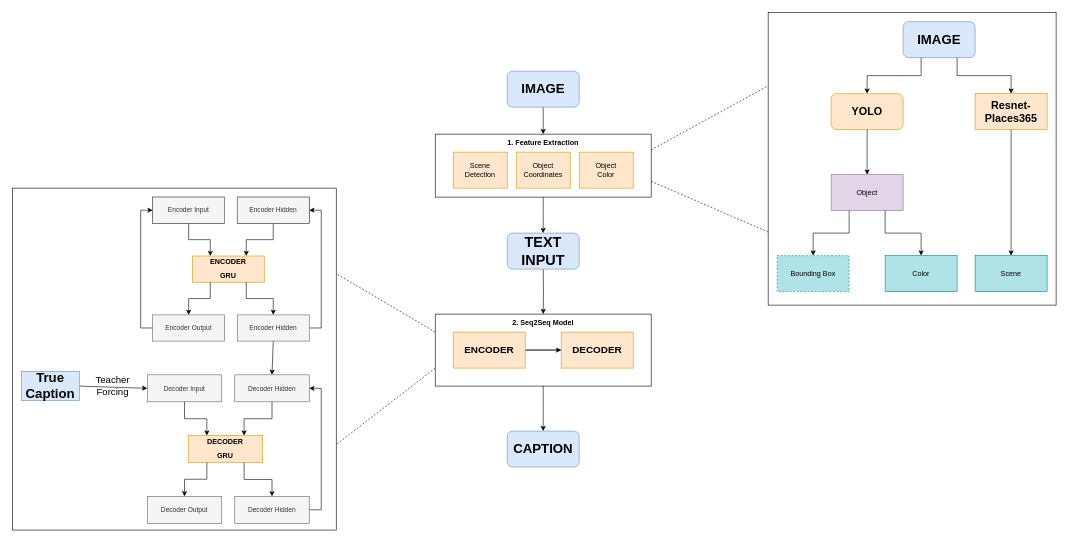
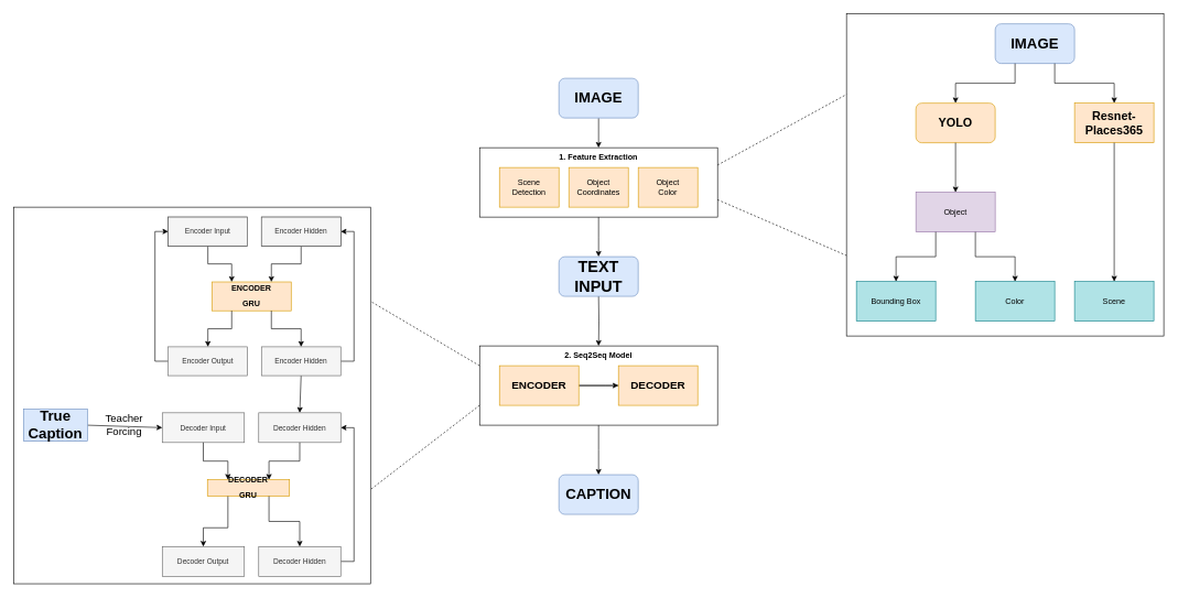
  <mxCell id="0" />
  <mxCell id="1" parent="0" />
  <mxCell id="2" value="" style="rounded=0;whiteSpace=wrap;html=1;fillColor=none;" parent="1" vertex="1"><mxGeometry x="20" y="313" width="540" height="570" as="geometry" /></mxCell>
  <mxCell id="3" style="edgeStyle=orthogonalEdgeStyle;rounded=0;orthogonalLoop=1;jettySize=auto;html=1;exitX=0.5;exitY=1;exitDx=0;exitDy=0;" parent="1" source="6" edge="1"><mxGeometry relative="1" as="geometry"><mxPoint x="905" y="718" as="targetPoint" /></mxGeometry></mxCell>
  <mxCell id="4" style="rounded=0;orthogonalLoop=1;jettySize=auto;html=1;exitX=0;exitY=0.25;exitDx=0;exitDy=0;entryX=1;entryY=0.25;entryDx=0;entryDy=0;dashed=1;endArrow=none;endFill=0;" parent="1" source="6" target="2" edge="1"><mxGeometry relative="1" as="geometry" /></mxCell>
  <mxCell id="5" style="rounded=0;orthogonalLoop=1;jettySize=auto;html=1;exitX=0;exitY=0.75;exitDx=0;exitDy=0;entryX=1;entryY=0.75;entryDx=0;entryDy=0;endArrow=none;dashed=1;endFill=0;" parent="1" source="6" target="2" edge="1"><mxGeometry relative="1" as="geometry" /></mxCell>
  <mxCell id="6" value="" style="rounded=0;whiteSpace=wrap;html=1;fillColor=none;strokeColor=default;" parent="1" vertex="1"><mxGeometry x="725" y="523" width="360" height="120" as="geometry" /></mxCell>
  <mxCell id="7" style="edgeStyle=orthogonalEdgeStyle;rounded=0;orthogonalLoop=1;jettySize=auto;html=1;exitX=0.5;exitY=1;exitDx=0;exitDy=0;entryX=0.5;entryY=0;entryDx=0;entryDy=0;" parent="1" source="10" edge="1"><mxGeometry relative="1" as="geometry"><mxPoint x="905" y="388" as="targetPoint" /></mxGeometry></mxCell>
  <mxCell id="8" style="rounded=0;orthogonalLoop=1;jettySize=auto;html=1;exitX=1;exitY=0.25;exitDx=0;exitDy=0;entryX=0;entryY=0.25;entryDx=0;entryDy=0;dashed=1;endArrow=none;endFill=0;" parent="1" source="10" target="25" edge="1"><mxGeometry relative="1" as="geometry" /></mxCell>
  <mxCell id="9" style="rounded=0;orthogonalLoop=1;jettySize=auto;html=1;exitX=1;exitY=0.75;exitDx=0;exitDy=0;entryX=0;entryY=0.75;entryDx=0;entryDy=0;endArrow=none;endFill=0;dashed=1;" parent="1" source="10" target="25" edge="1"><mxGeometry relative="1" as="geometry" /></mxCell>
  <mxCell id="10" value="" style="rounded=0;whiteSpace=wrap;html=1;fillColor=none;align=left;" parent="1" vertex="1"><mxGeometry x="725" y="223" width="360" height="105" as="geometry" /></mxCell>
  <mxCell id="11" style="edgeStyle=orthogonalEdgeStyle;rounded=0;orthogonalLoop=1;jettySize=auto;html=1;exitX=0.5;exitY=1;exitDx=0;exitDy=0;entryX=0.5;entryY=0;entryDx=0;entryDy=0;" parent="1" source="12" target="10" edge="1"><mxGeometry relative="1" as="geometry" /></mxCell>
  <mxCell id="12" value="&lt;h1&gt;IMAGE&lt;/h1&gt;" style="rounded=1;whiteSpace=wrap;html=1;fontFamily=Helvetica;fontSize=11;fillColor=#dae8fc;strokeColor=#6c8ebf;" parent="1" vertex="1"><mxGeometry x="845" y="118" width="120" height="60" as="geometry" /></mxCell>
  <mxCell id="13" value="Scene Detection" style="rounded=0;whiteSpace=wrap;html=1;fillColor=#ffe6cc;strokeColor=#d79b00;" parent="1" vertex="1"><mxGeometry x="755" y="253" width="90" height="60" as="geometry" /></mxCell>
  <mxCell id="14" value="Object Coordinates" style="rounded=0;whiteSpace=wrap;html=1;fillColor=#ffe6cc;strokeColor=#d79b00;" parent="1" vertex="1"><mxGeometry x="860" y="253" width="90" height="60" as="geometry" /></mxCell>
  <mxCell id="15" value="Object &lt;br&gt;Color" style="rounded=0;whiteSpace=wrap;html=1;fillColor=#ffe6cc;strokeColor=#d79b00;" parent="1" vertex="1"><mxGeometry x="965" y="253" width="90" height="60" as="geometry" /></mxCell>
  <mxCell id="16" value="&lt;b&gt;1. Feature Extraction&lt;/b&gt;" style="text;html=1;strokeColor=none;fillColor=none;align=center;verticalAlign=middle;whiteSpace=wrap;rounded=0;" parent="1" vertex="1"><mxGeometry x="755" y="223" width="300" height="30" as="geometry" /></mxCell>
  <mxCell id="17" style="edgeStyle=orthogonalEdgeStyle;rounded=0;orthogonalLoop=1;jettySize=auto;html=1;exitX=0.5;exitY=1;exitDx=0;exitDy=0;entryX=0.5;entryY=0;entryDx=0;entryDy=0;" parent="1" target="6" edge="1"><mxGeometry relative="1" as="geometry"><mxPoint x="905" y="448" as="sourcePoint" /></mxGeometry></mxCell>
  <mxCell id="18" style="edgeStyle=orthogonalEdgeStyle;rounded=0;orthogonalLoop=1;jettySize=auto;html=1;exitX=1;exitY=0.5;exitDx=0;exitDy=0;entryX=0;entryY=0.5;entryDx=0;entryDy=0;" parent="1" source="20" target="21" edge="1"><mxGeometry relative="1" as="geometry" /></mxCell>
  <mxCell id="19" value="" style="edgeStyle=orthogonalEdgeStyle;rounded=0;orthogonalLoop=1;jettySize=auto;html=1;" parent="1" source="20" edge="1"><mxGeometry relative="1" as="geometry"><mxPoint x="955" y="583" as="targetPoint" /></mxGeometry></mxCell>
  <mxCell id="20" value="&lt;h2&gt;ENCODER&lt;/h2&gt;" style="rounded=0;whiteSpace=wrap;html=1;fontFamily=Helvetica;fontSize=11;fillColor=#ffe6cc;strokeColor=#d79b00;" parent="1" vertex="1"><mxGeometry x="755" y="553" width="120" height="60" as="geometry" /></mxCell>
  <mxCell id="21" value="&lt;h2&gt;DECODER&lt;/h2&gt;" style="rounded=0;whiteSpace=wrap;html=1;fontFamily=Helvetica;fontSize=11;fillColor=#ffe6cc;strokeColor=#d79b00;" parent="1" vertex="1"><mxGeometry x="935" y="553" width="120" height="60" as="geometry" /></mxCell>
  <mxCell id="22" value="&lt;b&gt;2. Seq2Seq Model&lt;/b&gt;" style="text;html=1;strokeColor=none;fillColor=none;align=center;verticalAlign=middle;whiteSpace=wrap;rounded=0;" parent="1" vertex="1"><mxGeometry x="755" y="523" width="300" height="30" as="geometry" /></mxCell>
  <mxCell id="23" value="&lt;h1&gt;CAPTION&lt;/h1&gt;" style="rounded=1;whiteSpace=wrap;html=1;fontFamily=Helvetica;fontSize=11;fillColor=#dae8fc;strokeColor=#6c8ebf;" parent="1" vertex="1"><mxGeometry x="845" y="718" width="120" height="60" as="geometry" /></mxCell>
  <mxCell id="24" value="&lt;h1&gt;TEXT INPUT&lt;/h1&gt;" style="rounded=1;whiteSpace=wrap;html=1;fillColor=#dae8fc;strokeColor=#6c8ebf;" parent="1" vertex="1"><mxGeometry x="845" y="388" width="120" height="60" as="geometry" /></mxCell>
  <mxCell id="25" value="" style="rounded=0;whiteSpace=wrap;html=1;fillColor=none;" parent="1" vertex="1"><mxGeometry x="1280" y="20.5" width="480" height="487.5" as="geometry" /></mxCell>
  <mxCell id="26" value="&lt;h1&gt;IMAGE&lt;/h1&gt;" style="rounded=1;whiteSpace=wrap;html=1;fontFamily=Helvetica;fontSize=11;fillColor=#dae8fc;strokeColor=#6c8ebf;" parent="1" vertex="1"><mxGeometry x="1505" y="35.5" width="120" height="60" as="geometry" /></mxCell>
  <mxCell id="27" value="&lt;h2&gt;YOLO&lt;/h2&gt;" style="whiteSpace=wrap;html=1;fillColor=#ffe6cc;strokeColor=#d79b00;rounded=1;" parent="1" vertex="1"><mxGeometry x="1385" y="155.5" width="120" height="60" as="geometry" /></mxCell>
  <mxCell id="28" style="edgeStyle=orthogonalEdgeStyle;rounded=0;orthogonalLoop=1;jettySize=auto;html=1;exitX=0.25;exitY=1;exitDx=0;exitDy=0;entryX=0.5;entryY=0;entryDx=0;entryDy=0;" parent="1" source="26" target="27" edge="1"><mxGeometry relative="1" as="geometry" /></mxCell>
  <mxCell id="29" value="&lt;h2&gt;Resnet-Places365&lt;/h2&gt;" style="rounded=0;whiteSpace=wrap;html=1;fillColor=#ffe6cc;strokeColor=#d79b00;" parent="1" vertex="1"><mxGeometry x="1625" y="155.5" width="120" height="60" as="geometry" /></mxCell>
  <mxCell id="30" style="edgeStyle=orthogonalEdgeStyle;rounded=0;orthogonalLoop=1;jettySize=auto;html=1;exitX=0.75;exitY=1;exitDx=0;exitDy=0;entryX=0.5;entryY=0;entryDx=0;entryDy=0;" parent="1" source="26" target="29" edge="1"><mxGeometry relative="1" as="geometry" /></mxCell>
  <mxCell id="31" value="Object" style="rounded=0;whiteSpace=wrap;html=1;fillColor=#e1d5e7;strokeColor=#9673a6;" parent="1" vertex="1"><mxGeometry x="1385" y="290.5" width="120" height="60" as="geometry" /></mxCell>
  <mxCell id="32" style="edgeStyle=orthogonalEdgeStyle;rounded=0;orthogonalLoop=1;jettySize=auto;html=1;exitX=0.5;exitY=1;exitDx=0;exitDy=0;entryX=0.5;entryY=0;entryDx=0;entryDy=0;" parent="1" source="27" target="31" edge="1"><mxGeometry relative="1" as="geometry" /></mxCell>
  <mxCell id="33" value="Scene" style="rounded=0;whiteSpace=wrap;html=1;fillColor=#b0e3e6;strokeColor=#0e8088;" parent="1" vertex="1"><mxGeometry x="1625" y="425.5" width="120" height="60" as="geometry" /></mxCell>
  <mxCell id="34" style="edgeStyle=orthogonalEdgeStyle;rounded=0;orthogonalLoop=1;jettySize=auto;html=1;exitX=0.5;exitY=1;exitDx=0;exitDy=0;entryX=0.5;entryY=0;entryDx=0;entryDy=0;" parent="1" source="29" target="33" edge="1"><mxGeometry relative="1" as="geometry" /></mxCell>
  <mxCell id="35" value="Color" style="rounded=0;whiteSpace=wrap;html=1;fillColor=#b0e3e6;strokeColor=#0e8088;" parent="1" vertex="1"><mxGeometry x="1475" y="425.5" width="120" height="60" as="geometry" /></mxCell>
  <mxCell id="36" style="edgeStyle=orthogonalEdgeStyle;shape=connector;rounded=0;orthogonalLoop=1;jettySize=auto;html=1;exitX=0.75;exitY=1;exitDx=0;exitDy=0;entryX=0.5;entryY=0;entryDx=0;entryDy=0;labelBackgroundColor=default;strokeColor=default;fontFamily=Helvetica;fontSize=11;fontColor=default;endArrow=classic;" parent="1" source="31" target="35" edge="1"><mxGeometry relative="1" as="geometry" /></mxCell>
- <mxCell id="37" value="Bounding Box" style="rounded=0;whiteSpace=wrap;html=1;fillColor=#b0e3e6;strokeColor=#0e8088;dashed=1;" parent="1" vertex="1"><mxGeometry x="1295" y="425.5" width="120" height="60" as="geometry" /></mxCell>
+ <mxCell id="37" value="Bounding Box" style="rounded=0;whiteSpace=wrap;html=1;fillColor=#b0e3e6;strokeColor=#0e8088;" parent="1" vertex="1"><mxGeometry x="1295" y="425.5" width="120" height="60" as="geometry" /></mxCell>
  <mxCell id="38" style="rounded=0;orthogonalLoop=1;jettySize=auto;html=1;exitX=0.25;exitY=1;exitDx=0;exitDy=0;entryX=0.5;entryY=0;entryDx=0;entryDy=0;edgeStyle=orthogonalEdgeStyle;" parent="1" source="31" target="37" edge="1"><mxGeometry relative="1" as="geometry" /></mxCell>
  <mxCell id="39" style="edgeStyle=none;shape=connector;rounded=0;orthogonalLoop=1;jettySize=auto;html=1;exitX=1;exitY=0.5;exitDx=0;exitDy=0;entryX=0;entryY=0.5;entryDx=0;entryDy=0;labelBackgroundColor=default;strokeColor=default;fontFamily=Helvetica;fontSize=11;fontColor=default;endArrow=classic;" parent="1" source="67" target="57" edge="1"><mxGeometry relative="1" as="geometry"><mxPoint x="254" y="652.5" as="sourcePoint" /></mxGeometry></mxCell>
  <mxCell id="40" style="edgeStyle=none;shape=connector;rounded=0;orthogonalLoop=1;jettySize=auto;html=1;exitX=0.5;exitY=1;exitDx=0;exitDy=0;entryX=0.5;entryY=0;entryDx=0;entryDy=0;labelBackgroundColor=default;strokeColor=default;fontFamily=Helvetica;fontSize=11;fontColor=default;endArrow=classic;" parent="1" source="51" target="56" edge="1"><mxGeometry relative="1" as="geometry" /></mxCell>
  <mxCell id="41" value="" style="group" parent="1" vertex="1" connectable="0"><mxGeometry x="254" y="328" width="261" height="240" as="geometry" /></mxCell>
  <mxCell id="42" value="Encoder Input" style="rounded=0;whiteSpace=wrap;html=1;fontFamily=Helvetica;fontSize=11;fontColor=default;container=0;flipH=1;flipV=1;direction=east;" parent="41" vertex="1"><mxGeometry width="120" height="43.636" as="geometry" /></mxCell>
  <mxCell id="43" value="&lt;h2 style=&quot;font-size: 12px;&quot;&gt;ENCODER&lt;/h2&gt;&lt;h2 style=&quot;font-size: 12px;&quot;&gt;GRU&lt;/h2&gt;" style="rounded=0;whiteSpace=wrap;html=1;fontFamily=Helvetica;fontSize=12;fillColor=#ffe6cc;strokeColor=#d79b00;container=0;flipH=1;flipV=1;direction=east;spacing=0;" parent="41" vertex="1"><mxGeometry x="66" y="98.182" width="120" height="43.636" as="geometry" /></mxCell>
  <mxCell id="44" style="edgeStyle=orthogonalEdgeStyle;shape=connector;rounded=0;orthogonalLoop=1;jettySize=auto;html=1;exitX=0.5;exitY=1;exitDx=0;exitDy=0;labelBackgroundColor=default;strokeColor=default;fontFamily=Helvetica;fontSize=11;fontColor=default;endArrow=classic;entryX=0.25;entryY=0;entryDx=0;entryDy=0;" parent="41" source="42" target="43" edge="1"><mxGeometry relative="1" as="geometry"><mxPoint x="96" y="43.636" as="targetPoint" /></mxGeometry></mxCell>
  <mxCell id="45" style="shape=connector;rounded=0;orthogonalLoop=1;jettySize=auto;html=1;exitX=0.5;exitY=1;exitDx=0;exitDy=0;entryX=0.75;entryY=0;entryDx=0;entryDy=0;labelBackgroundColor=default;strokeColor=default;fontFamily=Helvetica;fontSize=11;fontColor=default;endArrow=classic;edgeStyle=orthogonalEdgeStyle;" parent="41" source="46" target="43" edge="1"><mxGeometry relative="1" as="geometry" /></mxCell>
  <mxCell id="46" value="Encoder Hidden" style="rounded=0;whiteSpace=wrap;html=1;fontFamily=Helvetica;fontSize=11;fontColor=default;container=0;flipH=1;flipV=1;direction=east;" parent="41" vertex="1"><mxGeometry x="141" width="120" height="43.636" as="geometry" /></mxCell>
  <mxCell id="47" style="edgeStyle=orthogonalEdgeStyle;shape=connector;rounded=0;orthogonalLoop=1;jettySize=auto;html=1;labelBackgroundColor=default;strokeColor=default;fontFamily=Helvetica;fontSize=11;fontColor=default;endArrow=classic;entryX=0;entryY=0.5;entryDx=0;entryDy=0;exitX=0;exitY=0.5;exitDx=0;exitDy=0;" parent="41" source="48" target="42" edge="1"><mxGeometry relative="1" as="geometry"><mxPoint x="40" y="207.273" as="targetPoint" /><mxPoint x="-80" y="43.636" as="sourcePoint" /></mxGeometry></mxCell>
  <mxCell id="48" value="Encoder Output" style="rounded=0;whiteSpace=wrap;html=1;fontFamily=Helvetica;fontSize=11;fillColor=#f5f5f5;strokeColor=#666666;fontColor=#333333;container=0;flipH=1;flipV=1;direction=east;" parent="41" vertex="1"><mxGeometry y="196.364" width="120" height="43.636" as="geometry" /></mxCell>
  <mxCell id="49" style="shape=connector;rounded=0;orthogonalLoop=1;jettySize=auto;html=1;exitX=0.25;exitY=1;exitDx=0;exitDy=0;entryX=0.5;entryY=0;entryDx=0;entryDy=0;labelBackgroundColor=default;strokeColor=default;fontFamily=Helvetica;fontSize=11;fontColor=default;endArrow=classic;edgeStyle=orthogonalEdgeStyle;" parent="41" source="43" target="48" edge="1"><mxGeometry relative="1" as="geometry" /></mxCell>
  <mxCell id="50" style="edgeStyle=orthogonalEdgeStyle;shape=connector;rounded=0;orthogonalLoop=1;jettySize=auto;html=1;exitX=1;exitY=0.5;exitDx=0;exitDy=0;entryX=1;entryY=0.5;entryDx=0;entryDy=0;labelBackgroundColor=default;strokeColor=default;fontFamily=Helvetica;fontSize=11;fontColor=default;endArrow=classic;" parent="41" source="51" target="46" edge="1"><mxGeometry relative="1" as="geometry" /></mxCell>
  <mxCell id="51" value="Encoder Hidden" style="rounded=0;whiteSpace=wrap;html=1;fontFamily=Helvetica;fontSize=11;fillColor=#f5f5f5;strokeColor=#666666;fontColor=#333333;container=0;flipH=1;flipV=1;direction=east;" parent="41" vertex="1"><mxGeometry x="141" y="196.364" width="120" height="43.636" as="geometry" /></mxCell>
  <mxCell id="52" style="shape=connector;rounded=0;orthogonalLoop=1;jettySize=auto;html=1;entryX=0.5;entryY=0;entryDx=0;entryDy=0;labelBackgroundColor=default;strokeColor=default;fontFamily=Helvetica;fontSize=11;fontColor=default;endArrow=classic;exitX=0.75;exitY=1;exitDx=0;exitDy=0;edgeStyle=orthogonalEdgeStyle;" parent="41" source="43" target="51" edge="1"><mxGeometry relative="1" as="geometry"><mxPoint x="201" y="196.364" as="sourcePoint" /></mxGeometry></mxCell>
  <mxCell id="53" value="Encoder Input" style="rounded=0;whiteSpace=wrap;html=1;fontFamily=Helvetica;fontSize=11;fillColor=#f5f5f5;strokeColor=#666666;fontColor=#333333;container=0;flipH=1;flipV=1;direction=east;" parent="41" vertex="1"><mxGeometry width="120" height="43.636" as="geometry" /></mxCell>
  <mxCell id="54" value="Encoder Hidden" style="rounded=0;whiteSpace=wrap;html=1;fontFamily=Helvetica;fontSize=11;fillColor=#f5f5f5;strokeColor=#666666;fontColor=#333333;container=0;flipH=1;flipV=1;direction=east;" parent="41" vertex="1"><mxGeometry x="141" width="120" height="43.636" as="geometry" /></mxCell>
  <mxCell id="55" value="" style="group" parent="1" vertex="1" connectable="0"><mxGeometry x="245" y="624.25" width="270" height="247.5" as="geometry" /></mxCell>
  <mxCell id="56" value="Decoder Hidden" style="rounded=0;whiteSpace=wrap;html=1;fontFamily=Helvetica;fontSize=11;fontColor=#333333;fillColor=#f5f5f5;strokeColor=#666666;container=0;flipH=1;flipV=1;direction=east;" parent="55" vertex="1"><mxGeometry x="145.862" width="124.138" height="45" as="geometry" /></mxCell>
  <mxCell id="57" value="Decoder Input" style="rounded=0;whiteSpace=wrap;html=1;fontFamily=Helvetica;fontSize=11;fontColor=#333333;fillColor=#f5f5f5;strokeColor=#666666;container=0;flipH=1;flipV=1;direction=east;" parent="55" vertex="1"><mxGeometry width="124.138" height="45" as="geometry" /></mxCell>
- <mxCell id="58" value="&lt;h2 style=&quot;font-size: 12px;&quot;&gt;&lt;font style=&quot;font-size: 12px;&quot;&gt;DECODER&lt;/font&gt;&lt;/h2&gt;&lt;h2 style=&quot;font-size: 12px;&quot;&gt;&lt;font style=&quot;font-size: 12px;&quot;&gt;GRU&lt;/font&gt;&lt;/h2&gt;" style="rounded=0;whiteSpace=wrap;html=1;fontFamily=Helvetica;fontSize=11;fillColor=#ffe6cc;strokeColor=#d79b00;container=0;flipH=1;flipV=1;direction=east;" parent="55" vertex="1"><mxGeometry x="68.276" y="101.25" width="124.138" height="45" as="geometry" /></mxCell>
+ <mxCell id="58" value="&lt;h2 style=&quot;font-size: 12px;&quot;&gt;&lt;font style=&quot;font-size: 12px;&quot;&gt;DECODER&lt;/font&gt;&lt;/h2&gt;&lt;h2 style=&quot;font-size: 12px;&quot;&gt;&lt;font style=&quot;font-size: 12px;&quot;&gt;GRU&lt;/font&gt;&lt;/h2&gt;" style="rounded=0;whiteSpace=wrap;html=1;fontFamily=Helvetica;fontSize=11;fillColor=#ffe6cc;strokeColor=#d79b00;container=0;flipH=1;flipV=1;direction=east;" parent="55" vertex="1"><mxGeometry x="68.276" y="101.25" width="124.138" height="25" as="geometry" /></mxCell>
  <mxCell id="59" style="edgeStyle=orthogonalEdgeStyle;shape=connector;rounded=0;orthogonalLoop=1;jettySize=auto;html=1;exitX=0.5;exitY=1;exitDx=0;exitDy=0;entryX=0.75;entryY=0;entryDx=0;entryDy=0;labelBackgroundColor=default;strokeColor=default;fontFamily=Helvetica;fontSize=11;fontColor=default;endArrow=classic;" parent="55" source="56" target="58" edge="1"><mxGeometry relative="1" as="geometry" /></mxCell>
  <mxCell id="60" style="edgeStyle=orthogonalEdgeStyle;shape=connector;rounded=0;orthogonalLoop=1;jettySize=auto;html=1;exitX=0.5;exitY=1;exitDx=0;exitDy=0;entryX=0.25;entryY=0;entryDx=0;entryDy=0;labelBackgroundColor=default;strokeColor=default;fontFamily=Helvetica;fontSize=11;fontColor=default;endArrow=classic;" parent="55" source="57" target="58" edge="1"><mxGeometry relative="1" as="geometry" /></mxCell>
  <mxCell id="61" style="edgeStyle=orthogonalEdgeStyle;shape=connector;rounded=0;orthogonalLoop=1;jettySize=auto;html=1;exitX=1;exitY=0.5;exitDx=0;exitDy=0;entryX=1;entryY=0.5;entryDx=0;entryDy=0;labelBackgroundColor=default;strokeColor=default;fontFamily=Helvetica;fontSize=11;fontColor=default;endArrow=classic;" parent="55" source="62" target="56" edge="1"><mxGeometry relative="1" as="geometry" /></mxCell>
  <mxCell id="62" value="Decoder Hidden" style="rounded=0;whiteSpace=wrap;html=1;fontFamily=Helvetica;fontSize=11;fontColor=#333333;fillColor=#f5f5f5;strokeColor=#666666;container=0;flipH=1;flipV=1;direction=east;" parent="55" vertex="1"><mxGeometry x="145.862" y="202.5" width="124.138" height="45" as="geometry" /></mxCell>
  <mxCell id="63" style="edgeStyle=orthogonalEdgeStyle;shape=connector;rounded=0;orthogonalLoop=1;jettySize=auto;html=1;exitX=0.75;exitY=1;exitDx=0;exitDy=0;entryX=0.5;entryY=0;entryDx=0;entryDy=0;labelBackgroundColor=default;strokeColor=default;fontFamily=Helvetica;fontSize=11;fontColor=default;endArrow=classic;" parent="55" source="58" target="62" edge="1"><mxGeometry relative="1" as="geometry" /></mxCell>
  <mxCell id="64" value="Decoder Output" style="rounded=0;whiteSpace=wrap;html=1;fontFamily=Helvetica;fontSize=11;fontColor=#333333;fillColor=#f5f5f5;strokeColor=#666666;container=0;flipH=1;flipV=1;direction=east;" parent="55" vertex="1"><mxGeometry y="202.5" width="124.138" height="45" as="geometry" /></mxCell>
  <mxCell id="65" style="edgeStyle=orthogonalEdgeStyle;shape=connector;rounded=0;orthogonalLoop=1;jettySize=auto;html=1;exitX=0.25;exitY=1;exitDx=0;exitDy=0;entryX=0.5;entryY=0;entryDx=0;entryDy=0;labelBackgroundColor=default;strokeColor=default;fontFamily=Helvetica;fontSize=11;fontColor=default;endArrow=classic;" parent="55" source="58" target="64" edge="1"><mxGeometry relative="1" as="geometry"><Array as="points"><mxPoint x="62.069" y="174" /><mxPoint x="99.31" y="174" /></Array></mxGeometry></mxCell>
  <mxCell id="66" value="" style="group" parent="1" vertex="1" connectable="0"><mxGeometry x="35" y="618.63" width="189" height="48.75" as="geometry" /></mxCell>
  <mxCell id="67" value="&lt;h1&gt;True Caption&lt;/h1&gt;" style="rounded=0;whiteSpace=wrap;html=1;fontFamily=Helvetica;fontSize=11;fontColor=default;fillColor=#dae8fc;strokeColor=#6c8ebf;container=0;flipH=1;flipV=1;direction=east;" parent="66" vertex="1"><mxGeometry width="96.923" height="48.75" as="geometry" /></mxCell>
  <mxCell id="68" value="&lt;font style=&quot;font-size: 16px;&quot;&gt;Teacher&lt;br&gt;Forcing&lt;/font&gt;" style="text;html=1;strokeColor=none;fillColor=none;align=center;verticalAlign=middle;whiteSpace=wrap;rounded=0;fontSize=11;fontFamily=Helvetica;fontColor=default;container=0;flipH=1;flipV=1;direction=east;" parent="66" vertex="1"><mxGeometry x="116.308" width="72.692" height="48.75" as="geometry" /></mxCell>
